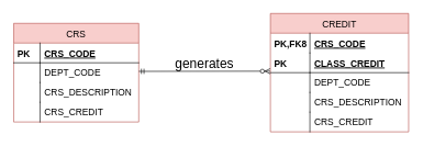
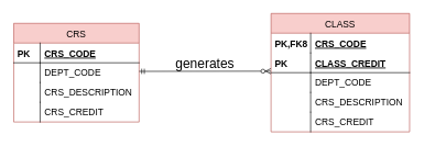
  <mxCell id="0" />
  <mxCell id="1" parent="0" />
  <mxCell id="2" value="CRS" style="swimlane;fontStyle=0;childLayout=stackLayout;horizontal=1;startSize=30;horizontalStack=0;resizeParent=1;resizeParentMax=0;resizeLast=0;collapsible=1;marginBottom=0;align=center;fontSize=14;sketch=0;strokeColor=#b85450;fillColor=#f8cecc;swimlaneFillColor=#ffffff;spacingBottom=0;spacingTop=0;" vertex="1" parent="1"><mxGeometry x="20" y="35" width="190" height="150" as="geometry" /></mxCell>
  <mxCell id="3" value="CRS_CODE" style="shape=partialRectangle;fillColor=none;align=left;verticalAlign=middle;spacingLeft=45;rotatable=0;points=[[0,0.5],[1,0.5]];portConstraint=eastwest;dropTarget=0;top=0;left=0;right=0;fontStyle=5;fontSize=14;spacingBottom=0;spacingTop=0;" vertex="1" parent="2"><mxGeometry y="30" width="190" height="30" as="geometry" /></mxCell>
  <mxCell id="4" value="PK" style="shape=partialRectangle;top=0;left=0;bottom=0;fillColor=none;stokeWidth=1;align=left;verticalAlign=middle;spacingLeft=4;spacingRight=4;overflow=hidden;rotatable=0;points=[];portConstraint=eastwest;part=1;fontStyle=1;fontSize=14;spacingBottom=0;spacingTop=0;" vertex="1" connectable="0" parent="3"><mxGeometry width="40" height="30" as="geometry" /></mxCell>
  <mxCell id="5" value="DEPT_CODE" style="shape=partialRectangle;fillColor=none;align=left;verticalAlign=middle;spacingLeft=45;rotatable=0;points=[[0,0.5],[1,0.5]];portConstraint=eastwest;dropTarget=0;top=0;left=0;right=0;fontStyle=0;bottom=0;strokeColor=none;fontSize=14;spacingBottom=0;spacingTop=0;" vertex="1" parent="2"><mxGeometry y="60" width="190" height="30" as="geometry" /></mxCell>
  <mxCell id="6" value="" style="shape=partialRectangle;top=0;left=0;bottom=0;fillColor=none;stokeWidth=1;align=left;verticalAlign=middle;spacingLeft=4;spacingRight=4;overflow=hidden;rotatable=0;points=[];portConstraint=eastwest;part=1;fontStyle=2;fontSize=14;spacingBottom=0;spacingTop=0;" vertex="1" connectable="0" parent="5"><mxGeometry width="40" height="30" as="geometry" /></mxCell>
  <mxCell id="7" value="CRS_DESCRIPTION" style="shape=partialRectangle;fillColor=none;align=left;verticalAlign=middle;spacingLeft=45;rotatable=0;points=[[0,0.5],[1,0.5]];portConstraint=eastwest;dropTarget=0;top=0;left=0;right=0;fontStyle=0;bottom=0;strokeColor=none;fontSize=14;spacingBottom=0;spacingTop=0;" vertex="1" parent="2"><mxGeometry y="90" width="190" height="30" as="geometry" /></mxCell>
  <mxCell id="8" value="" style="shape=partialRectangle;top=0;left=0;bottom=0;fillColor=none;stokeWidth=1;align=left;verticalAlign=middle;spacingLeft=4;spacingRight=4;overflow=hidden;rotatable=0;points=[];portConstraint=eastwest;part=1;fontStyle=2;fontSize=14;spacingBottom=0;spacingTop=0;" vertex="1" connectable="0" parent="7"><mxGeometry width="40" height="30" as="geometry" /></mxCell>
  <mxCell id="9" value="CRS_CREDIT" style="shape=partialRectangle;fillColor=none;align=left;verticalAlign=middle;spacingLeft=45;rotatable=0;points=[[0,0.5],[1,0.5]];portConstraint=eastwest;dropTarget=0;top=0;left=0;right=0;fontStyle=0;bottom=0;strokeColor=none;fontSize=14;spacingBottom=0;spacingTop=0;" vertex="1" parent="2"><mxGeometry y="120" width="190" height="30" as="geometry" /></mxCell>
  <mxCell id="10" value="" style="shape=partialRectangle;top=0;left=0;bottom=0;fillColor=none;stokeWidth=1;align=left;verticalAlign=middle;spacingLeft=4;spacingRight=4;overflow=hidden;rotatable=0;points=[];portConstraint=eastwest;part=1;fontStyle=2;fontSize=14;spacingBottom=0;spacingTop=0;" vertex="1" connectable="0" parent="9"><mxGeometry width="40" height="30" as="geometry" /></mxCell>
- <mxCell id="11" value="CREDIT" style="swimlane;fontStyle=0;childLayout=stackLayout;horizontal=1;startSize=30;horizontalStack=0;resizeParent=1;resizeParentMax=0;resizeLast=0;collapsible=1;marginBottom=0;align=center;fontSize=14;sketch=0;strokeColor=#b85450;fillColor=#f8cecc;swimlaneFillColor=#ffffff;spacingBottom=0;spacingTop=0;" vertex="1" parent="1"><mxGeometry x="410" y="20" width="210" height="180" as="geometry" /></mxCell>
+ <mxCell id="11" value="CLASS" style="swimlane;fontStyle=0;childLayout=stackLayout;horizontal=1;startSize=30;horizontalStack=0;resizeParent=1;resizeParentMax=0;resizeLast=0;collapsible=1;marginBottom=0;align=center;fontSize=14;sketch=0;strokeColor=#b85450;fillColor=#f8cecc;swimlaneFillColor=#ffffff;spacingBottom=0;spacingTop=0;" vertex="1" parent="1"><mxGeometry x="410" y="20" width="210" height="180" as="geometry" /></mxCell>
  <mxCell id="12" value="CRS_CODE" style="shape=partialRectangle;fillColor=none;align=left;verticalAlign=middle;spacingLeft=65;rotatable=0;points=[[0,0.5],[1,0.5]];portConstraint=eastwest;dropTarget=0;top=0;left=0;right=0;fontStyle=5;fontSize=14;spacingBottom=0;spacingTop=0;bottom=0;" vertex="1" parent="11"><mxGeometry y="30" width="210" height="30" as="geometry" /></mxCell>
  <mxCell id="13" value="PK,FK8" style="shape=partialRectangle;top=0;left=0;bottom=0;fillColor=none;stokeWidth=1;align=left;verticalAlign=middle;spacingLeft=4;spacingRight=4;overflow=hidden;rotatable=0;points=[];portConstraint=eastwest;part=1;fontStyle=1;fontSize=14;spacingBottom=0;spacingTop=0;" vertex="1" connectable="0" parent="12"><mxGeometry width="60" height="30" as="geometry" /></mxCell>
  <mxCell id="14" value="CLASS_CREDIT" style="shape=partialRectangle;fillColor=none;align=left;verticalAlign=middle;spacingLeft=65;rotatable=0;points=[[0,0.5],[1,0.5]];portConstraint=eastwest;dropTarget=0;top=0;left=0;right=0;fontStyle=5;fontSize=14;spacingBottom=0;spacingTop=0;" vertex="1" parent="11"><mxGeometry y="60" width="210" height="30" as="geometry" /></mxCell>
  <mxCell id="15" value="PK" style="shape=partialRectangle;top=0;left=0;bottom=0;fillColor=none;stokeWidth=1;align=left;verticalAlign=middle;spacingLeft=4;spacingRight=4;overflow=hidden;rotatable=0;points=[];portConstraint=eastwest;part=1;fontStyle=1;fontSize=14;spacingBottom=0;spacingTop=0;" vertex="1" connectable="0" parent="14"><mxGeometry width="60" height="30" as="geometry" /></mxCell>
  <mxCell id="16" value="DEPT_CODE" style="shape=partialRectangle;fillColor=none;align=left;verticalAlign=middle;spacingLeft=65;rotatable=0;points=[[0,0.5],[1,0.5]];portConstraint=eastwest;dropTarget=0;top=0;left=0;right=0;fontStyle=0;bottom=0;strokeColor=none;fontSize=14;spacingBottom=0;spacingTop=0;" vertex="1" parent="11"><mxGeometry y="90" width="210" height="30" as="geometry" /></mxCell>
  <mxCell id="17" value="" style="shape=partialRectangle;top=0;left=0;bottom=0;fillColor=none;stokeWidth=1;align=left;verticalAlign=middle;spacingLeft=4;spacingRight=4;overflow=hidden;rotatable=0;points=[];portConstraint=eastwest;part=1;fontStyle=2;fontSize=14;spacingBottom=0;spacingTop=0;" vertex="1" connectable="0" parent="16"><mxGeometry width="60" height="30" as="geometry" /></mxCell>
  <mxCell id="18" value="CRS_DESCRIPTION" style="shape=partialRectangle;fillColor=none;align=left;verticalAlign=middle;spacingLeft=65;rotatable=0;points=[[0,0.5],[1,0.5]];portConstraint=eastwest;dropTarget=0;top=0;left=0;right=0;fontStyle=0;bottom=0;strokeColor=none;fontSize=14;spacingBottom=0;spacingTop=0;" vertex="1" parent="11"><mxGeometry y="120" width="210" height="30" as="geometry" /></mxCell>
  <mxCell id="19" value="" style="shape=partialRectangle;top=0;left=0;bottom=0;fillColor=none;stokeWidth=1;align=left;verticalAlign=middle;spacingLeft=4;spacingRight=4;overflow=hidden;rotatable=0;points=[];portConstraint=eastwest;part=1;fontStyle=2;fontSize=14;spacingBottom=0;spacingTop=0;" vertex="1" connectable="0" parent="18"><mxGeometry width="60" height="30" as="geometry" /></mxCell>
  <mxCell id="20" value="CRS_CREDIT" style="shape=partialRectangle;fillColor=none;align=left;verticalAlign=middle;spacingLeft=65;rotatable=0;points=[[0,0.5],[1,0.5]];portConstraint=eastwest;dropTarget=0;top=0;left=0;right=0;fontStyle=0;bottom=0;strokeColor=none;fontSize=14;spacingBottom=0;spacingTop=0;" vertex="1" parent="11"><mxGeometry y="150" width="210" height="30" as="geometry" /></mxCell>
  <mxCell id="21" value="" style="shape=partialRectangle;top=0;left=0;bottom=0;fillColor=none;stokeWidth=1;align=left;verticalAlign=middle;spacingLeft=4;spacingRight=4;overflow=hidden;rotatable=0;points=[];portConstraint=eastwest;part=1;fontStyle=2;fontSize=14;spacingBottom=0;spacingTop=0;" vertex="1" connectable="0" parent="20"><mxGeometry width="60" height="30" as="geometry" /></mxCell>
  <mxCell id="22" value="" style="fontSize=12;html=1;endArrow=ERzeroToMany;startArrow=ERmandOne;entryX=-0.001;entryY=-0.075;entryDx=0;entryDy=0;endFill=1;entryPerimeter=0;" edge="1" parent="1" target="16"><mxGeometry width="100" height="100" relative="1" as="geometry"><mxPoint x="210" y="108" as="sourcePoint" /><mxPoint x="340" y="109.29" as="targetPoint" /></mxGeometry></mxCell>
  <mxCell id="23" value="generates" style="text;html=1;strokeColor=none;fillColor=none;align=center;verticalAlign=middle;whiteSpace=wrap;rounded=0;fontSize=20;" vertex="1" parent="1"><mxGeometry x="210" y="85" width="200" height="20" as="geometry" /></mxCell>
